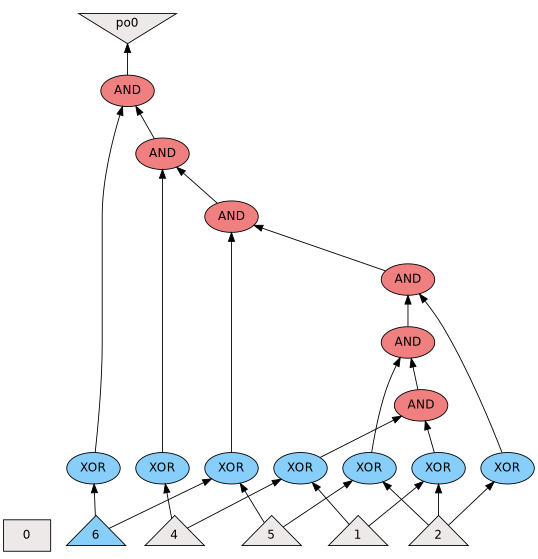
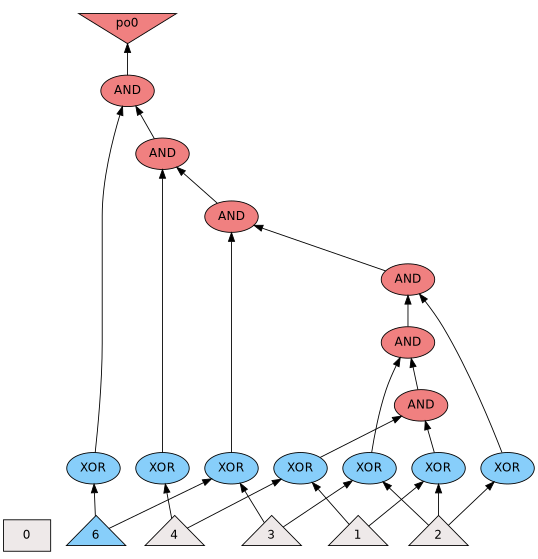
  digraph {
    fontname="DejaVu Sans"
    rankdir=BT
    node [fillcolor=lightskyblue fontname="DejaVu Sans" shape=ellipse style=filled]
    edge [fontname="DejaVu Sans" style=solid]
    n1 [fillcolor=snow2 label=0 shape=box]
    n2 [fillcolor=snow2 label=1 shape=triangle]
    n3 [fillcolor=snow2 label=2 shape=triangle]
-   n4 [fillcolor=snow2 label=5 shape=triangle]
+   n4 [fillcolor=snow2 label=3 shape=triangle]
    n5 [fillcolor=snow2 label=4 shape=triangle]
    n6 [label=6 shape=triangle]
    n7 [label=XOR]
    n8 [label=XOR]
    n9 [label=XOR]
    n10 [label=XOR]
    n11 [label=XOR]
    n12 [label=XOR]
    n13 [label=XOR]
    n14 [fillcolor=lightcoral label=AND]
    n15 [fillcolor=lightcoral label=AND]
    n16 [fillcolor=lightcoral label=AND]
    n17 [fillcolor=lightcoral label=AND]
    n18 [fillcolor=lightcoral label=AND]
    n19 [fillcolor=lightcoral label=AND]
-   po0 [fillcolor=snow2 shape=invtriangle]
+   po0 [fillcolor=lightcoral shape=invtriangle]
    subgraph sub_1 {
      rank=same
      n1
      n2
      n3
      n4
      n5
      n6
    }
    subgraph sub_2 {
      rank=same
      n7
      n8
      n9
      n10
      n11
      n12
      n13
    }
    subgraph sub_3 {
      rank=same
      n14
    }
    subgraph sub_4 {
      rank=same
      n15
    }
    subgraph sub_5 {
      rank=same
      n16
    }
    subgraph sub_6 {
      rank=same
      n17
    }
    subgraph sub_7 {
      rank=same
      n18
    }
    subgraph sub_8 {
      rank=same
      n19
    }
    subgraph sub_9 {
      rank=same
      po0
    }
    n2 -> n7
    n2 -> n8
    n3 -> n7
    n3 -> n9
    n3 -> n10
    n4 -> n9
    n4 -> n11
    n5 -> n8
    n5 -> n12
    n6 -> n11
    n6 -> n13
    n7 -> n14
    n8 -> n14
    n9 -> n15
    n10 -> n16
    n11 -> n17
    n12 -> n18
    n13 -> n19
    n14 -> n15
    n15 -> n16
    n16 -> n17
    n17 -> n18
    n18 -> n19
    n19 -> po0
  }
